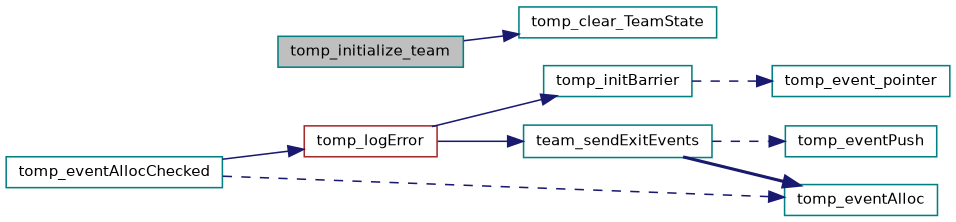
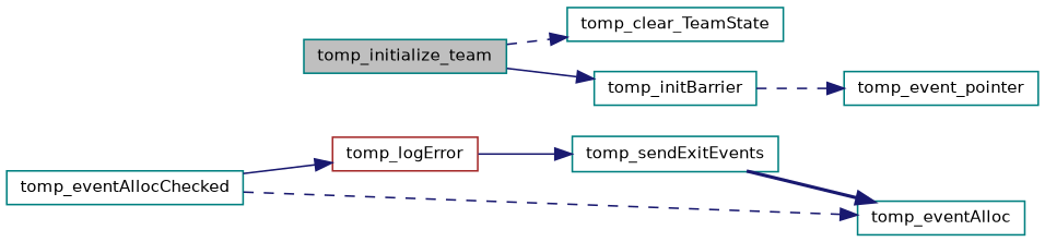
  digraph {
    rankdir=LR
    node [color=teal fillcolor=white fontname=Helvetica fontsize=10 shape=record style=filled]
    edge [color=midnightblue fontname=Helvetica fontsize=10 labelfontname=Helvetica labelfontsize=10 style=dashed]
    n1 [fillcolor=grey75 fontcolor=black height=0.2 label=tomp_initialize_team width=0.4]
    n2 [height=0.2 label=tomp_clear_TeamState width=0.4]
    n3 [height=0.2 label=tomp_initBarrier width=0.4]
    n4 [height=0.2 label=tomp_eventAllocChecked width=0.4]
    n5 [color=brown height=0.2 label=tomp_logError width=0.4]
    n6 [height=0.2 label=tomp_eventAlloc width=0.4]
    n7 [height=0.2 label=tomp_event_pointer width=0.4]
-   n8 [height=0.2 label=team_sendExitEvents width=0.4]
-   n9 [height=0.2 label=tomp_eventPush width=0.4]
-   n1 -> n2 [style=solid]
-   n5 -> n3 [style=solid]
+   n8 [height=0.2 label=tomp_sendExitEvents width=0.4]
+   n1 -> n2
+   n1 -> n3 [style=solid]
    n3 -> n7
    n4 -> n5 [style=solid]
    n4 -> n6
    n5 -> n8 [style=solid]
    n8 -> n6 [style=bold]
-   n8 -> n9
  }
